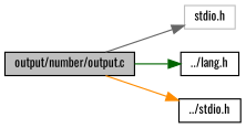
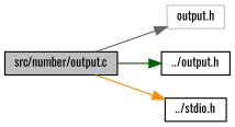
  digraph {
    fontname=Oswald
    rankdir=LR
    node [color=black fillcolor=white fontname=Oswald fontsize=10 shape=record style=filled]
    edge [fontname=Oswald fontsize=10 labelfontname=Helvetica labelfontsize=10 style=solid]
-   n1 [fillcolor=grey75 fontcolor=black height=0.2 label="output/number/output.c" width=0.4]
-   n2 [color=grey75 height=0.2 label="stdio.h" width=0.4]
-   n3 [height=0.2 label="../lang.h" width=0.4]
+   n1 [fillcolor=grey75 fontcolor=black height=0.2 label="src/number/output.c" width=0.4]
+   n2 [color=grey75 height=0.2 label="output.h" width=0.4]
+   n3 [height=0.2 label="../output.h" width=0.4]
    n4 [height=0.2 label="../stdio.h" width=0.4]
    n1 -> n2 [color=gray40]
    n1 -> n3 [color=darkgreen]
    n1 -> n4 [color=darkorange]
  }
